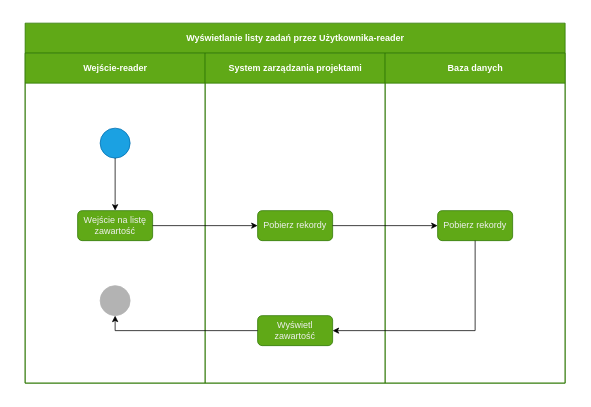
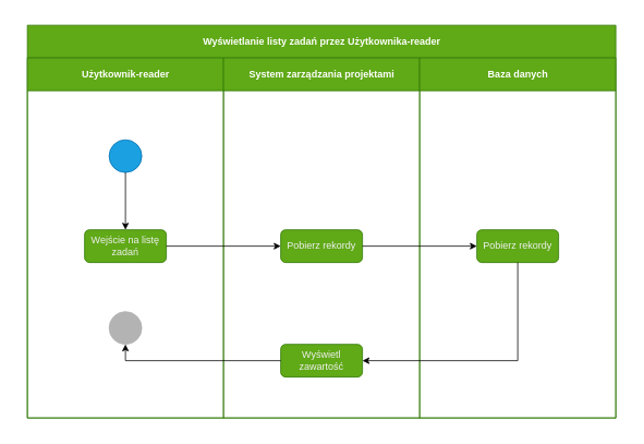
  <mxCell id="0" />
  <mxCell id="1" parent="0" />
  <mxCell id="2" value="Wyświetlanie listy zadań przez Użytkownika-reader" style="swimlane;html=1;childLayout=stackLayout;resizeParent=1;resizeParentMax=0;startSize=40;fillColor=#60a917;strokeColor=#2D7600;fontColor=#ffffff;" parent="1" vertex="1"><mxGeometry x="33" y="30" width="720" height="480" as="geometry" /></mxCell>
- <mxCell id="3" value="Wejście-reader" style="swimlane;html=1;startSize=40;fillColor=#60a917;strokeColor=#2D7600;fontColor=#ffffff;" parent="2" vertex="1"><mxGeometry y="40" width="240" height="440" as="geometry" /></mxCell>
+ <mxCell id="3" value="Użytkownik-reader" style="swimlane;html=1;startSize=40;fillColor=#60a917;strokeColor=#2D7600;fontColor=#ffffff;" parent="2" vertex="1"><mxGeometry y="40" width="240" height="440" as="geometry" /></mxCell>
  <mxCell id="4" value="" style="group" parent="3" vertex="1" connectable="0"><mxGeometry x="100" y="100" width="80" height="40" as="geometry" /></mxCell>
  <mxCell id="5" value="" style="ellipse;whiteSpace=wrap;html=1;aspect=fixed;fillColor=#1ba1e2;strokeColor=#006EAF;fontColor=#ffffff;" parent="4" vertex="1"><mxGeometry width="40" height="40" as="geometry" /></mxCell>
  <mxCell id="6" value="" style="group" parent="3" vertex="1" connectable="0"><mxGeometry x="70" y="210" width="100" height="40" as="geometry" /></mxCell>
  <mxCell id="7" value="" style="rounded=1;whiteSpace=wrap;html=1;fontColor=#ffffff;strokeColor=#2D7600;fillColor=#60a917;" parent="6" vertex="1"><mxGeometry width="100" height="40" as="geometry" /></mxCell>
- <mxCell id="8" value="Wejście na listę zawartość" style="text;html=1;strokeColor=none;fillColor=none;align=center;verticalAlign=middle;whiteSpace=wrap;rounded=0;fontColor=#F0F0F0;" parent="6" vertex="1"><mxGeometry width="100" height="40" as="geometry" /></mxCell>
+ <mxCell id="8" value="Wejście na listę zadań" style="text;html=1;strokeColor=none;fillColor=none;align=center;verticalAlign=middle;whiteSpace=wrap;rounded=0;fontColor=#F0F0F0;" parent="6" vertex="1"><mxGeometry width="100" height="40" as="geometry" /></mxCell>
  <mxCell id="9" value="" style="endArrow=classic;html=1;fontColor=#F0F0F0;exitX=0.5;exitY=1;exitDx=0;exitDy=0;entryX=0.5;entryY=0;entryDx=0;entryDy=0;" parent="3" source="5" target="8" edge="1"><mxGeometry width="50" height="50" relative="1" as="geometry"><mxPoint x="170" y="100" as="sourcePoint" /><mxPoint x="220" y="50" as="targetPoint" /></mxGeometry></mxCell>
  <mxCell id="10" value="" style="group" parent="3" vertex="1" connectable="0"><mxGeometry x="100" y="310" width="80" height="40" as="geometry" /></mxCell>
  <mxCell id="11" value="" style="ellipse;whiteSpace=wrap;html=1;aspect=fixed;fontColor=#ffffff;fillColor=#B3B3B3;strokeColor=#B3B3B3;" parent="10" vertex="1"><mxGeometry width="40" height="40" as="geometry" /></mxCell>
  <mxCell id="12" value="System zarządzania projektami" style="swimlane;html=1;startSize=40;fillColor=#60a917;strokeColor=#2D7600;fontColor=#ffffff;" parent="2" vertex="1"><mxGeometry x="240" y="40" width="240" height="440" as="geometry" /></mxCell>
  <mxCell id="13" value="" style="group" parent="12" vertex="1" connectable="0"><mxGeometry x="70" y="210" width="100" height="40" as="geometry" /></mxCell>
  <mxCell id="14" value="" style="rounded=1;whiteSpace=wrap;html=1;fontColor=#ffffff;strokeColor=#2D7600;fillColor=#60a917;" parent="13" vertex="1"><mxGeometry width="100" height="40" as="geometry" /></mxCell>
  <mxCell id="15" value="Pobierz rekordy" style="text;html=1;strokeColor=none;fillColor=none;align=center;verticalAlign=middle;whiteSpace=wrap;rounded=0;fontColor=#F0F0F0;" parent="13" vertex="1"><mxGeometry width="100" height="40" as="geometry" /></mxCell>
  <mxCell id="16" value="" style="group" parent="12" vertex="1" connectable="0"><mxGeometry x="70" y="350" width="100" height="40" as="geometry" /></mxCell>
  <mxCell id="17" value="" style="rounded=1;whiteSpace=wrap;html=1;fontColor=#ffffff;strokeColor=#2D7600;fillColor=#60a917;" parent="16" vertex="1"><mxGeometry width="100" height="40" as="geometry" /></mxCell>
  <mxCell id="18" value="Wyświetl zawartość" style="text;html=1;strokeColor=none;fillColor=none;align=center;verticalAlign=middle;whiteSpace=wrap;rounded=0;fontColor=#F0F0F0;" parent="16" vertex="1"><mxGeometry width="100" height="40" as="geometry" /></mxCell>
  <mxCell id="19" value="Baza danych" style="swimlane;html=1;startSize=40;fillColor=#60a917;strokeColor=#2D7600;fontColor=#ffffff;" parent="2" vertex="1"><mxGeometry x="480" y="40" width="240" height="440" as="geometry"><mxRectangle x="240" y="20" width="30" height="460" as="alternateBounds" /></mxGeometry></mxCell>
  <mxCell id="20" value="" style="group" parent="19" vertex="1" connectable="0"><mxGeometry x="70" y="210" width="100" height="40" as="geometry" /></mxCell>
  <mxCell id="21" value="" style="rounded=1;whiteSpace=wrap;html=1;fontColor=#ffffff;strokeColor=#2D7600;fillColor=#60a917;" parent="20" vertex="1"><mxGeometry width="100" height="40" as="geometry" /></mxCell>
  <mxCell id="22" value="Pobierz rekordy" style="text;html=1;strokeColor=none;fillColor=none;align=center;verticalAlign=middle;whiteSpace=wrap;rounded=0;fontColor=#F0F0F0;" parent="20" vertex="1"><mxGeometry width="100" height="40" as="geometry" /></mxCell>
  <mxCell id="23" style="edgeStyle=orthogonalEdgeStyle;rounded=0;orthogonalLoop=1;jettySize=auto;html=1;exitX=1;exitY=0.5;exitDx=0;exitDy=0;entryX=0;entryY=0.5;entryDx=0;entryDy=0;fontColor=#F0F0F0;" parent="2" source="8" target="15" edge="1"><mxGeometry relative="1" as="geometry" /></mxCell>
  <mxCell id="24" style="edgeStyle=orthogonalEdgeStyle;rounded=0;orthogonalLoop=1;jettySize=auto;html=1;exitX=1;exitY=0.5;exitDx=0;exitDy=0;entryX=0;entryY=0.5;entryDx=0;entryDy=0;fontColor=#B3B3B3;" parent="2" source="15" target="22" edge="1"><mxGeometry relative="1" as="geometry" /></mxCell>
  <mxCell id="25" style="edgeStyle=orthogonalEdgeStyle;rounded=0;orthogonalLoop=1;jettySize=auto;html=1;exitX=0.5;exitY=1;exitDx=0;exitDy=0;entryX=1;entryY=0.5;entryDx=0;entryDy=0;fontColor=#B3B3B3;" parent="2" source="22" target="18" edge="1"><mxGeometry relative="1" as="geometry" /></mxCell>
  <mxCell id="26" style="edgeStyle=orthogonalEdgeStyle;rounded=0;orthogonalLoop=1;jettySize=auto;html=1;exitX=0;exitY=0.5;exitDx=0;exitDy=0;entryX=0.5;entryY=1;entryDx=0;entryDy=0;fontColor=#B3B3B3;" parent="2" source="18" target="11" edge="1"><mxGeometry relative="1" as="geometry" /></mxCell>
  <mxCell id="27" value="" style="rounded=0;whiteSpace=wrap;html=1;fontColor=#B3B3B3;fillColor=none;strokeColor=none;" parent="1" vertex="1"><mxGeometry x="20" y="20" width="746" height="500" as="geometry" /></mxCell>
